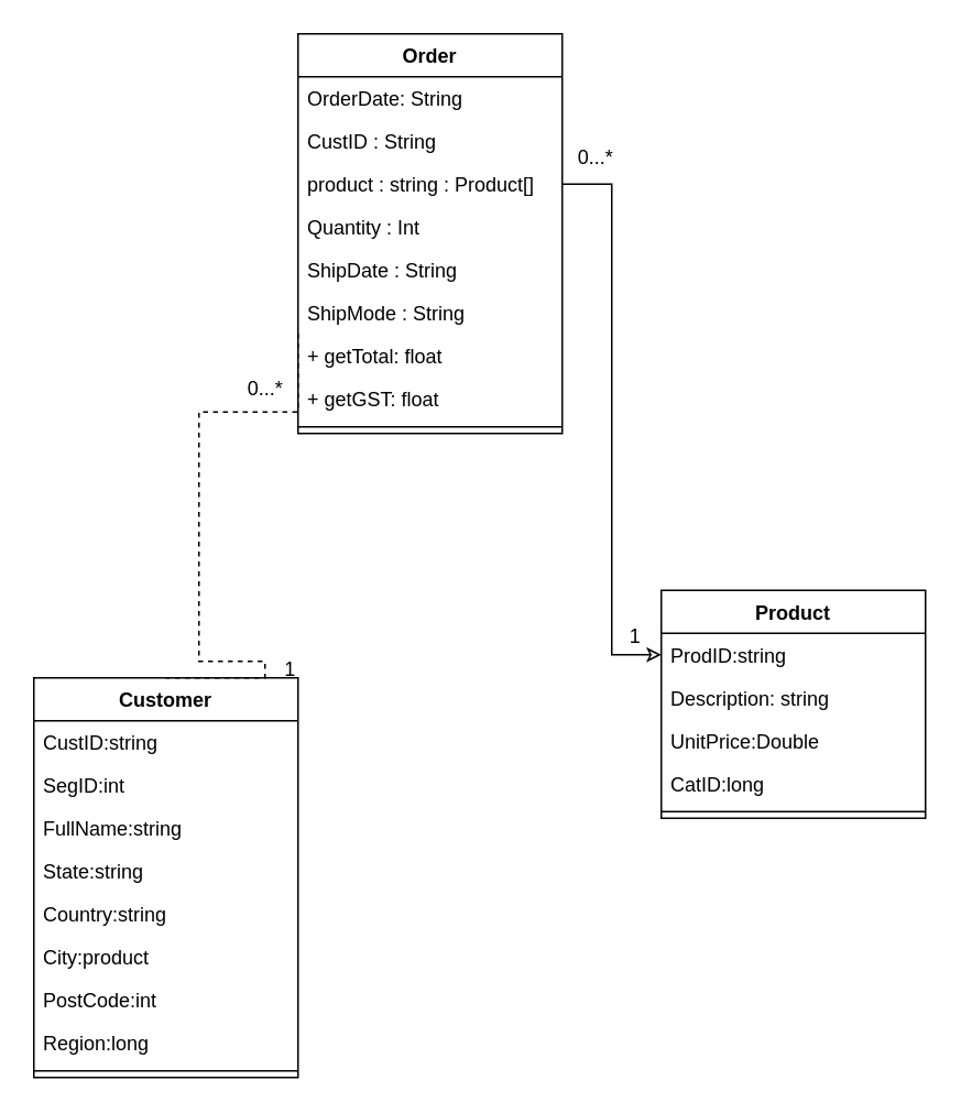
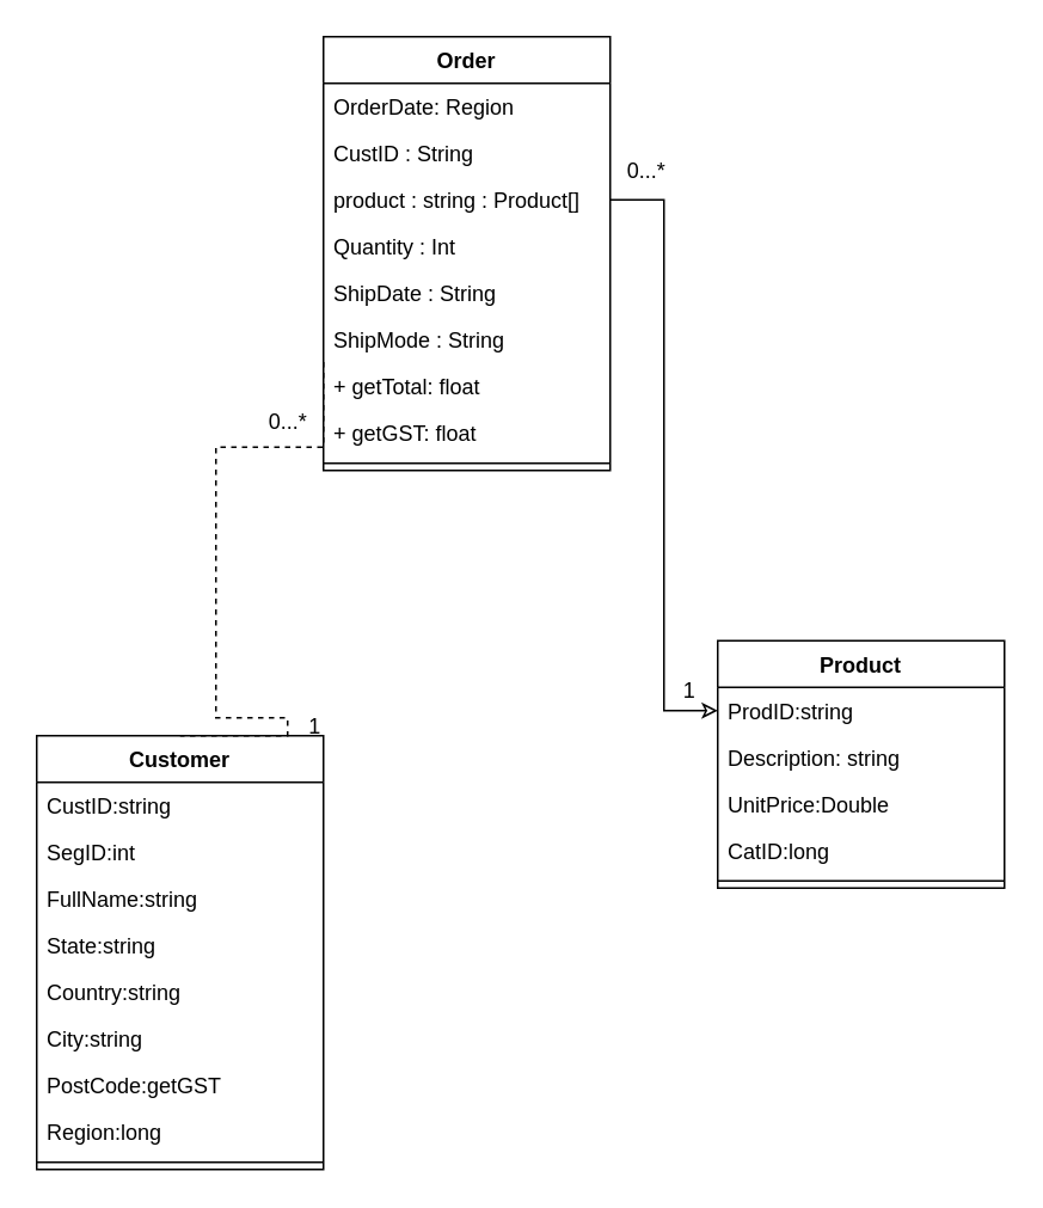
  <mxCell id="0" />
  <mxCell id="1" parent="0" />
  <mxCell id="2" value="Order" style="swimlane;fontStyle=1;align=center;verticalAlign=top;childLayout=stackLayout;horizontal=1;startSize=26;horizontalStack=0;resizeParent=1;resizeParentMax=0;resizeLast=0;collapsible=1;marginBottom=0;" parent="1" vertex="1"><mxGeometry x="180" y="20" width="160" height="242" as="geometry" /></mxCell>
- <mxCell id="3" value="OrderDate: String" style="text;strokeColor=none;fillColor=none;align=left;verticalAlign=top;spacingLeft=4;spacingRight=4;overflow=hidden;rotatable=0;points=[[0,0.5],[1,0.5]];portConstraint=eastwest;" parent="2" vertex="1"><mxGeometry y="26" width="160" height="26" as="geometry" /></mxCell>
+ <mxCell id="3" value="OrderDate: Region" style="text;strokeColor=none;fillColor=none;align=left;verticalAlign=top;spacingLeft=4;spacingRight=4;overflow=hidden;rotatable=0;points=[[0,0.5],[1,0.5]];portConstraint=eastwest;" parent="2" vertex="1"><mxGeometry y="26" width="160" height="26" as="geometry" /></mxCell>
  <mxCell id="4" value="CustID : String" style="text;strokeColor=none;fillColor=none;align=left;verticalAlign=top;spacingLeft=4;spacingRight=4;overflow=hidden;rotatable=0;points=[[0,0.5],[1,0.5]];portConstraint=eastwest;" parent="2" vertex="1"><mxGeometry y="52" width="160" height="26" as="geometry" /></mxCell>
  <mxCell id="5" value="product : string : Product[]" style="text;strokeColor=none;fillColor=none;align=left;verticalAlign=top;spacingLeft=4;spacingRight=4;overflow=hidden;rotatable=0;points=[[0,0.5],[1,0.5]];portConstraint=eastwest;" parent="2" vertex="1"><mxGeometry y="78" width="160" height="26" as="geometry" /></mxCell>
  <mxCell id="6" value="Quantity : Int" style="text;strokeColor=none;fillColor=none;align=left;verticalAlign=top;spacingLeft=4;spacingRight=4;overflow=hidden;rotatable=0;points=[[0,0.5],[1,0.5]];portConstraint=eastwest;" parent="2" vertex="1"><mxGeometry y="104" width="160" height="26" as="geometry" /></mxCell>
  <mxCell id="7" value="ShipDate : String" style="text;strokeColor=none;fillColor=none;align=left;verticalAlign=top;spacingLeft=4;spacingRight=4;overflow=hidden;rotatable=0;points=[[0,0.5],[1,0.5]];portConstraint=eastwest;" parent="2" vertex="1"><mxGeometry y="130" width="160" height="26" as="geometry" /></mxCell>
  <mxCell id="8" value="ShipMode : String" style="text;strokeColor=none;fillColor=none;align=left;verticalAlign=top;spacingLeft=4;spacingRight=4;overflow=hidden;rotatable=0;points=[[0,0.5],[1,0.5]];portConstraint=eastwest;" parent="2" vertex="1"><mxGeometry y="156" width="160" height="26" as="geometry" /></mxCell>
  <mxCell id="9" value="+ getTotal: float" style="text;strokeColor=none;fillColor=none;align=left;verticalAlign=top;spacingLeft=4;spacingRight=4;overflow=hidden;rotatable=0;points=[[0,0.5],[1,0.5]];portConstraint=eastwest;" parent="2" vertex="1"><mxGeometry y="182" width="160" height="26" as="geometry" /></mxCell>
  <mxCell id="10" value="+ getGST: float" style="text;strokeColor=none;fillColor=none;align=left;verticalAlign=top;spacingLeft=4;spacingRight=4;overflow=hidden;rotatable=0;points=[[0,0.5],[1,0.5]];portConstraint=eastwest;" parent="2" vertex="1"><mxGeometry y="208" width="160" height="26" as="geometry" /></mxCell>
  <mxCell id="11" value="" style="line;strokeWidth=1;fillColor=none;align=left;verticalAlign=middle;spacingTop=-1;spacingLeft=3;spacingRight=3;rotatable=0;labelPosition=right;points=[];portConstraint=eastwest;" parent="2" vertex="1"><mxGeometry y="234" width="160" height="8" as="geometry" /></mxCell>
  <mxCell id="12" value="0...*" style="text;html=1;align=center;verticalAlign=middle;resizable=0;points=[];autosize=1;strokeColor=none;fillColor=none;" parent="1" vertex="1"><mxGeometry x="340" y="80" width="40" height="30" as="geometry" /></mxCell>
  <mxCell id="13" value="Product" style="swimlane;fontStyle=1;align=center;verticalAlign=top;childLayout=stackLayout;horizontal=1;startSize=26;horizontalStack=0;resizeParent=1;resizeParentMax=0;resizeLast=0;collapsible=1;marginBottom=0;" parent="1" vertex="1"><mxGeometry x="400" y="357" width="160" height="138" as="geometry" /></mxCell>
  <mxCell id="14" value="ProdID:string" style="text;strokeColor=none;fillColor=none;align=left;verticalAlign=top;spacingLeft=4;spacingRight=4;overflow=hidden;rotatable=0;points=[[0,0.5],[1,0.5]];portConstraint=eastwest;" parent="13" vertex="1"><mxGeometry y="26" width="160" height="26" as="geometry" /></mxCell>
  <mxCell id="15" value="Description: string" style="text;strokeColor=none;fillColor=none;align=left;verticalAlign=top;spacingLeft=4;spacingRight=4;overflow=hidden;rotatable=0;points=[[0,0.5],[1,0.5]];portConstraint=eastwest;" parent="13" vertex="1"><mxGeometry y="52" width="160" height="26" as="geometry" /></mxCell>
  <mxCell id="16" value="UnitPrice:Double" style="text;strokeColor=none;fillColor=none;align=left;verticalAlign=top;spacingLeft=4;spacingRight=4;overflow=hidden;rotatable=0;points=[[0,0.5],[1,0.5]];portConstraint=eastwest;" parent="13" vertex="1"><mxGeometry y="78" width="160" height="26" as="geometry" /></mxCell>
  <mxCell id="17" value="CatID:long" style="text;strokeColor=none;fillColor=none;align=left;verticalAlign=top;spacingLeft=4;spacingRight=4;overflow=hidden;rotatable=0;points=[[0,0.5],[1,0.5]];portConstraint=eastwest;" parent="13" vertex="1"><mxGeometry y="104" width="160" height="26" as="geometry" /></mxCell>
  <mxCell id="18" value="" style="line;strokeWidth=1;fillColor=none;align=left;verticalAlign=middle;spacingTop=-1;spacingLeft=3;spacingRight=3;rotatable=0;labelPosition=right;points=[];portConstraint=eastwest;" parent="13" vertex="1"><mxGeometry y="130" width="160" height="8" as="geometry" /></mxCell>
  <mxCell id="19" style="edgeStyle=orthogonalEdgeStyle;rounded=0;orthogonalLoop=1;jettySize=auto;html=1;entryX=0;entryY=0.5;entryDx=0;entryDy=0;endArrow=classic;endFill=0;" parent="1" source="5" target="14" edge="1"><mxGeometry relative="1" as="geometry" /></mxCell>
  <mxCell id="20" value="Customer" style="swimlane;fontStyle=1;align=center;verticalAlign=top;childLayout=stackLayout;horizontal=1;startSize=26;horizontalStack=0;resizeParent=1;resizeParentMax=0;resizeLast=0;collapsible=1;marginBottom=0;" parent="1" vertex="1"><mxGeometry x="20" y="410" width="160" height="242" as="geometry" /></mxCell>
  <mxCell id="21" value="CustID:string" style="text;strokeColor=none;fillColor=none;align=left;verticalAlign=top;spacingLeft=4;spacingRight=4;overflow=hidden;rotatable=0;points=[[0,0.5],[1,0.5]];portConstraint=eastwest;" parent="20" vertex="1"><mxGeometry y="26" width="160" height="26" as="geometry" /></mxCell>
  <mxCell id="22" value="SegID:int" style="text;strokeColor=none;fillColor=none;align=left;verticalAlign=top;spacingLeft=4;spacingRight=4;overflow=hidden;rotatable=0;points=[[0,0.5],[1,0.5]];portConstraint=eastwest;" parent="20" vertex="1"><mxGeometry y="52" width="160" height="26" as="geometry" /></mxCell>
  <mxCell id="23" value="FullName:string" style="text;strokeColor=none;fillColor=none;align=left;verticalAlign=top;spacingLeft=4;spacingRight=4;overflow=hidden;rotatable=0;points=[[0,0.5],[1,0.5]];portConstraint=eastwest;" parent="20" vertex="1"><mxGeometry y="78" width="160" height="26" as="geometry" /></mxCell>
  <mxCell id="24" value="State:string" style="text;strokeColor=none;fillColor=none;align=left;verticalAlign=top;spacingLeft=4;spacingRight=4;overflow=hidden;rotatable=0;points=[[0,0.5],[1,0.5]];portConstraint=eastwest;" parent="20" vertex="1"><mxGeometry y="104" width="160" height="26" as="geometry" /></mxCell>
  <mxCell id="25" value="Country:string" style="text;strokeColor=none;fillColor=none;align=left;verticalAlign=top;spacingLeft=4;spacingRight=4;overflow=hidden;rotatable=0;points=[[0,0.5],[1,0.5]];portConstraint=eastwest;" parent="20" vertex="1"><mxGeometry y="130" width="160" height="26" as="geometry" /></mxCell>
- <mxCell id="26" value="City:product" style="text;strokeColor=none;fillColor=none;align=left;verticalAlign=top;spacingLeft=4;spacingRight=4;overflow=hidden;rotatable=0;points=[[0,0.5],[1,0.5]];portConstraint=eastwest;" parent="20" vertex="1"><mxGeometry y="156" width="160" height="26" as="geometry" /></mxCell>
- <mxCell id="27" value="PostCode:int" style="text;strokeColor=none;fillColor=none;align=left;verticalAlign=top;spacingLeft=4;spacingRight=4;overflow=hidden;rotatable=0;points=[[0,0.5],[1,0.5]];portConstraint=eastwest;" parent="20" vertex="1"><mxGeometry y="182" width="160" height="26" as="geometry" /></mxCell>
+ <mxCell id="26" value="City:string" style="text;strokeColor=none;fillColor=none;align=left;verticalAlign=top;spacingLeft=4;spacingRight=4;overflow=hidden;rotatable=0;points=[[0,0.5],[1,0.5]];portConstraint=eastwest;" parent="20" vertex="1"><mxGeometry y="156" width="160" height="26" as="geometry" /></mxCell>
+ <mxCell id="27" value="PostCode:getGST" style="text;strokeColor=none;fillColor=none;align=left;verticalAlign=top;spacingLeft=4;spacingRight=4;overflow=hidden;rotatable=0;points=[[0,0.5],[1,0.5]];portConstraint=eastwest;" parent="20" vertex="1"><mxGeometry y="182" width="160" height="26" as="geometry" /></mxCell>
  <mxCell id="28" value="Region:long" style="text;strokeColor=none;fillColor=none;align=left;verticalAlign=top;spacingLeft=4;spacingRight=4;overflow=hidden;rotatable=0;points=[[0,0.5],[1,0.5]];portConstraint=eastwest;" parent="20" vertex="1"><mxGeometry y="208" width="160" height="26" as="geometry" /></mxCell>
  <mxCell id="29" value="" style="line;strokeWidth=1;fillColor=none;align=left;verticalAlign=middle;spacingTop=-1;spacingLeft=3;spacingRight=3;rotatable=0;labelPosition=right;points=[];portConstraint=eastwest;" parent="20" vertex="1"><mxGeometry y="234" width="160" height="8" as="geometry" /></mxCell>
  <mxCell id="30" style="edgeStyle=orthogonalEdgeStyle;rounded=0;orthogonalLoop=1;jettySize=auto;html=1;entryX=0.5;entryY=0;entryDx=0;entryDy=0;endArrow=none;endFill=0;exitX=0;exitY=0.75;exitDx=0;exitDy=0;dashed=1;" parent="1" source="2" target="20" edge="1"><mxGeometry relative="1" as="geometry"><mxPoint x="30" y="280" as="sourcePoint" /><Array as="points"><mxPoint x="180" y="249" /><mxPoint x="120" y="249" /><mxPoint x="120" y="400" /><mxPoint x="160" y="400" /></Array></mxGeometry></mxCell>
  <mxCell id="31" value="1" style="text;html=1;align=center;verticalAlign=middle;resizable=0;points=[];autosize=1;strokeColor=none;fillColor=none;" parent="1" vertex="1"><mxGeometry x="160" y="390" width="30" height="30" as="geometry" /></mxCell>
  <mxCell id="32" value="0...*" style="text;html=1;align=center;verticalAlign=middle;resizable=0;points=[];autosize=1;strokeColor=none;fillColor=none;" parent="1" vertex="1"><mxGeometry x="140" y="220" width="40" height="30" as="geometry" /></mxCell>
  <mxCell id="33" value="1" style="text;html=1;align=center;verticalAlign=middle;resizable=0;points=[];autosize=1;strokeColor=none;fillColor=none;" parent="1" vertex="1"><mxGeometry x="304" y="370" width="160" height="30" as="geometry" /></mxCell>
